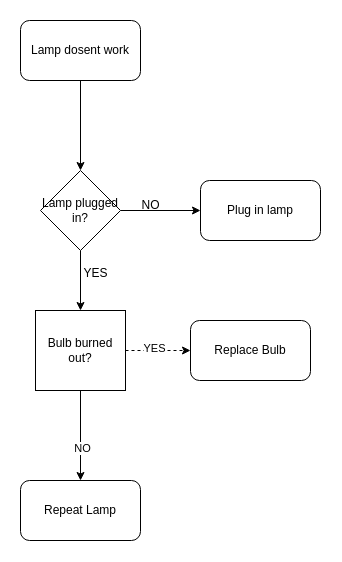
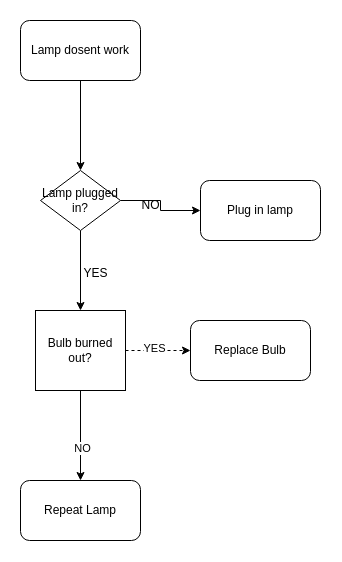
  <mxCell id="0" />
  <mxCell id="1" parent="0" />
  <mxCell id="2" value="" style="edgeStyle=orthogonalEdgeStyle;rounded=0;orthogonalLoop=1;jettySize=auto;html=1;" edge="1" parent="1" source="3" target="6"><mxGeometry relative="1" as="geometry" /></mxCell>
  <mxCell id="3" value="Lamp dosent work" style="rounded=1;whiteSpace=wrap;html=1;" vertex="1" parent="1"><mxGeometry x="20" y="20" width="120" height="60" as="geometry" /></mxCell>
  <mxCell id="4" value="" style="edgeStyle=orthogonalEdgeStyle;rounded=0;orthogonalLoop=1;jettySize=auto;html=1;" edge="1" parent="1" source="6" target="11"><mxGeometry relative="1" as="geometry" /></mxCell>
  <mxCell id="5" value="" style="edgeStyle=orthogonalEdgeStyle;rounded=0;orthogonalLoop=1;jettySize=auto;html=1;" edge="1" parent="1" source="6" target="12"><mxGeometry relative="1" as="geometry" /></mxCell>
- <mxCell id="6" value="Lamp plugged in?" style="rhombus;whiteSpace=wrap;html=1;" vertex="1" parent="1"><mxGeometry x="40" y="170" width="80" height="80" as="geometry" /></mxCell>
+ <mxCell id="6" value="Lamp plugged in?" style="rhombus;whiteSpace=wrap;html=1;" vertex="1" parent="1"><mxGeometry x="40" y="170" width="80" height="60" as="geometry" /></mxCell>
  <mxCell id="7" value="" style="edgeStyle=orthogonalEdgeStyle;rounded=0;orthogonalLoop=1;jettySize=auto;html=1;dashed=1;" edge="1" parent="1" source="11" target="15"><mxGeometry relative="1" as="geometry" /></mxCell>
  <mxCell id="8" value="YES" style="edgeLabel;html=1;align=center;verticalAlign=middle;resizable=0;points=[];" vertex="1" connectable="0" parent="7"><mxGeometry x="-0.128" y="3" relative="1" as="geometry"><mxPoint as="offset" /></mxGeometry></mxCell>
  <mxCell id="9" value="" style="edgeStyle=orthogonalEdgeStyle;rounded=0;orthogonalLoop=1;jettySize=auto;html=1;" edge="1" parent="1" source="11" target="16"><mxGeometry relative="1" as="geometry" /></mxCell>
  <mxCell id="10" value="NO" style="edgeLabel;html=1;align=center;verticalAlign=middle;resizable=0;points=[];" vertex="1" connectable="0" parent="9"><mxGeometry x="0.274" y="1" relative="1" as="geometry"><mxPoint as="offset" /></mxGeometry></mxCell>
  <mxCell id="11" value="Bulb burned out?" style="whiteSpace=wrap;html=1;rounded=0;" vertex="1" parent="1"><mxGeometry x="35" y="310" width="90" height="80" as="geometry" /></mxCell>
  <mxCell id="12" value="Plug in lamp" style="rounded=1;whiteSpace=wrap;html=1;" vertex="1" parent="1"><mxGeometry x="200" y="180" width="120" height="60" as="geometry" /></mxCell>
  <mxCell id="13" value="NO" style="text;html=1;align=center;verticalAlign=middle;resizable=0;points=[];autosize=1;strokeColor=none;fillColor=none;" vertex="1" parent="1"><mxGeometry x="130" y="190" width="40" height="30" as="geometry" /></mxCell>
  <mxCell id="14" value="YES" style="text;html=1;align=center;verticalAlign=middle;resizable=0;points=[];autosize=1;strokeColor=none;fillColor=none;" vertex="1" parent="1"><mxGeometry x="70" y="258" width="50" height="30" as="geometry" /></mxCell>
  <mxCell id="15" value="Replace Bulb" style="rounded=1;whiteSpace=wrap;html=1;" vertex="1" parent="1"><mxGeometry x="190" y="320" width="120" height="60" as="geometry" /></mxCell>
  <mxCell id="16" value="Repeat Lamp" style="rounded=1;whiteSpace=wrap;html=1;" vertex="1" parent="1"><mxGeometry x="20" y="480" width="120" height="60" as="geometry" /></mxCell>
